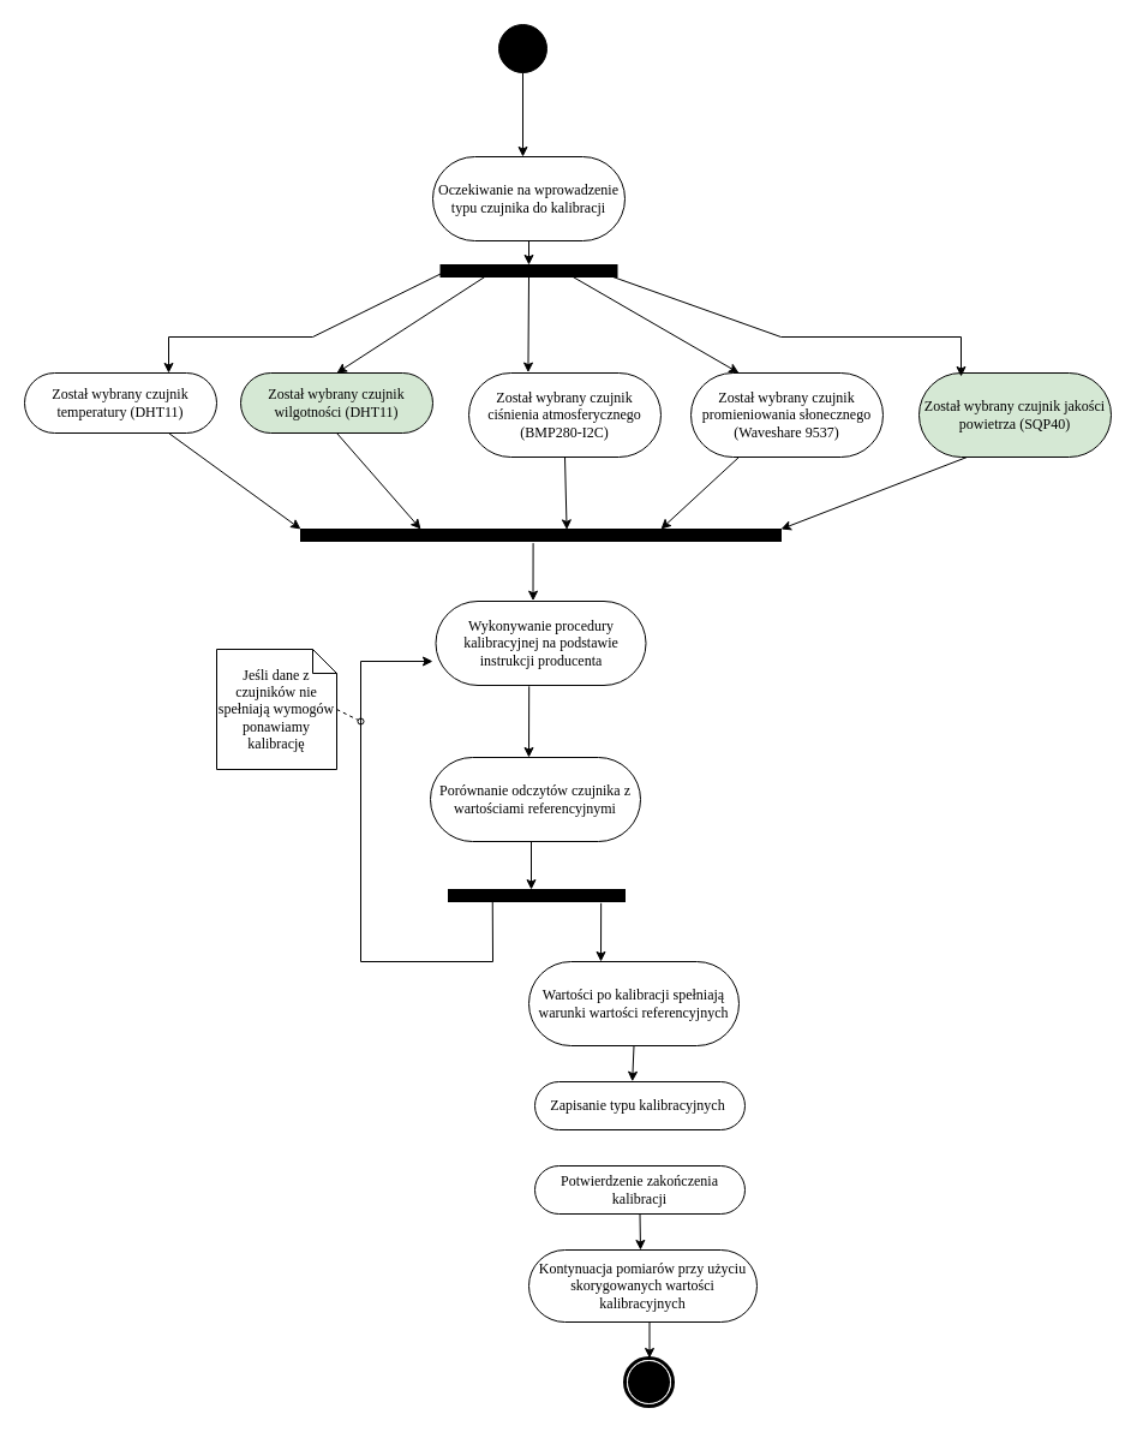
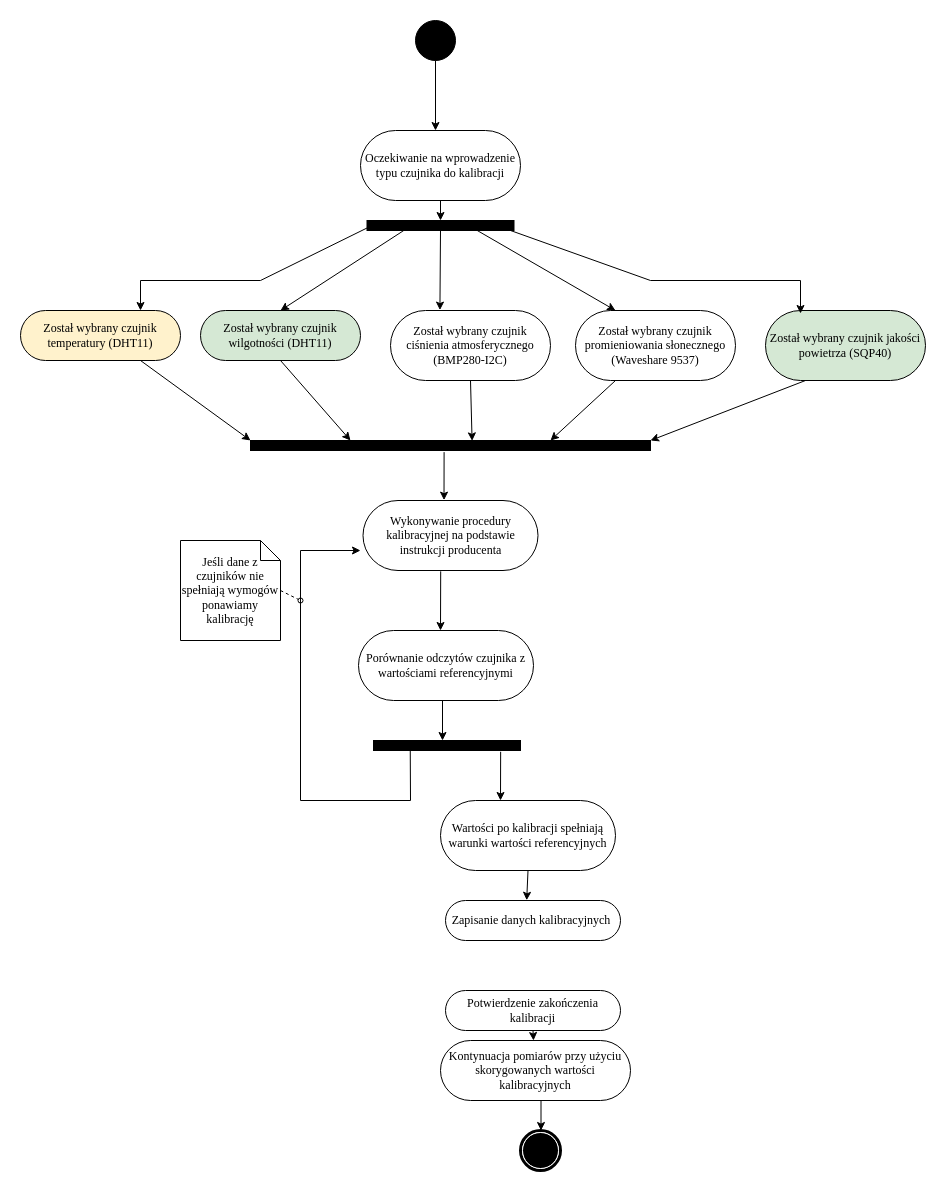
  <mxCell id="0" />
  <mxCell id="1" parent="0" />
  <mxCell id="2" value="" style="ellipse;whiteSpace=wrap;html=1;rounded=0;shadow=0;comic=0;labelBackgroundColor=none;strokeWidth=1;fillColor=#000000;fontFamily=Verdana;fontSize=12;align=center;" vertex="1" parent="1"><mxGeometry x="415" y="20" width="40" height="40" as="geometry" /></mxCell>
  <mxCell id="3" value="" style="whiteSpace=wrap;html=1;rounded=0;shadow=0;comic=0;labelBackgroundColor=none;strokeWidth=1;fillColor=#000000;fontFamily=Verdana;fontSize=12;align=center;rotation=0;" vertex="1" parent="1"><mxGeometry x="366.5" y="220" width="147" height="10" as="geometry" /></mxCell>
  <mxCell id="4" value="Oczekiwanie na wprowadzenie typu czujnika do kalibracji" style="rounded=1;whiteSpace=wrap;html=1;shadow=0;comic=0;labelBackgroundColor=none;strokeWidth=1;fontFamily=Verdana;fontSize=12;align=center;arcSize=50;" vertex="1" parent="1"><mxGeometry x="360" y="130" width="160" height="70" as="geometry" /></mxCell>
  <mxCell id="5" value="" style="endArrow=classic;html=1;rounded=0;exitX=0.5;exitY=1;exitDx=0;exitDy=0;" edge="1" parent="1" source="2"><mxGeometry width="50" height="50" relative="1" as="geometry"><mxPoint x="470" y="190" as="sourcePoint" /><mxPoint x="435" y="130" as="targetPoint" /></mxGeometry></mxCell>
  <mxCell id="6" value="" style="endArrow=classic;html=1;rounded=0;exitX=0.5;exitY=1;exitDx=0;exitDy=0;entryX=0.5;entryY=0;entryDx=0;entryDy=0;" edge="1" parent="1" source="4" target="3"><mxGeometry width="50" height="50" relative="1" as="geometry"><mxPoint x="530" y="320" as="sourcePoint" /><mxPoint x="580" y="270" as="targetPoint" /></mxGeometry></mxCell>
- <mxCell id="7" value="Został wybrany czujnik temperatury (DHT11)" style="rounded=1;whiteSpace=wrap;html=1;shadow=0;comic=0;labelBackgroundColor=none;strokeWidth=1;fontFamily=Verdana;fontSize=12;align=center;arcSize=50;" vertex="1" parent="1"><mxGeometry y="310" width="160" height="50" as="geometry" x="20" /></mxCell>
+ <mxCell id="7" value="Został wybrany czujnik temperatury (DHT11)" style="rounded=1;whiteSpace=wrap;html=1;shadow=0;comic=0;labelBackgroundColor=none;strokeWidth=1;fontFamily=Verdana;fontSize=12;align=center;arcSize=50;fillColor=#fff2cc;" vertex="1" parent="1"><mxGeometry y="310" width="160" height="50" as="geometry" x="20" /></mxCell>
  <mxCell id="8" value="Został wybrany czujnik wilgotności (DHT11)" style="rounded=1;whiteSpace=wrap;html=1;shadow=0;comic=0;labelBackgroundColor=none;strokeWidth=1;fontFamily=Verdana;fontSize=12;align=center;arcSize=50;fillColor=#d5e8d4;" vertex="1" parent="1"><mxGeometry x="200" y="310" width="160" height="50" as="geometry" /></mxCell>
  <mxCell id="9" value="Został wybrany czujnik ciśnienia atmosferycznego (BMP280-I2C)" style="rounded=1;whiteSpace=wrap;html=1;shadow=0;comic=0;labelBackgroundColor=none;strokeWidth=1;fontFamily=Verdana;fontSize=12;align=center;arcSize=50;" vertex="1" parent="1"><mxGeometry x="390" y="310" width="160" height="70" as="geometry" /></mxCell>
  <mxCell id="10" value="Został wybrany czujnik promieniowania słonecznego (Waveshare 9537)" style="rounded=1;whiteSpace=wrap;html=1;shadow=0;comic=0;labelBackgroundColor=none;strokeWidth=1;fontFamily=Verdana;fontSize=12;align=center;arcSize=50;" vertex="1" parent="1"><mxGeometry x="575" y="310" width="160" height="70" as="geometry" /></mxCell>
  <mxCell id="11" value="Został wybrany czujnik jakości powietrza (SQP40)" style="rounded=1;whiteSpace=wrap;html=1;shadow=0;comic=0;labelBackgroundColor=none;strokeWidth=1;fontFamily=Verdana;fontSize=12;align=center;arcSize=50;fillColor=#d5e8d4;" vertex="1" parent="1"><mxGeometry x="765" y="310" width="160" height="70" as="geometry" /></mxCell>
  <mxCell id="12" value="" style="endArrow=classic;html=1;rounded=0;entryX=0.75;entryY=0;entryDx=0;entryDy=0;exitX=0;exitY=0.75;exitDx=0;exitDy=0;" edge="1" parent="1" source="3" target="7"><mxGeometry width="50" height="50" relative="1" as="geometry"><mxPoint x="480" y="240" as="sourcePoint" /><mxPoint x="530" y="190" as="targetPoint" /><Array as="points"><mxPoint x="260" y="280" /><mxPoint x="140" y="280" /></Array></mxGeometry></mxCell>
  <mxCell id="13" value="" style="endArrow=classic;html=1;rounded=0;entryX=0.5;entryY=0;entryDx=0;entryDy=0;exitX=0.25;exitY=1;exitDx=0;exitDy=0;" edge="1" parent="1" source="3" target="8"><mxGeometry width="50" height="50" relative="1" as="geometry"><mxPoint x="400" y="310" as="sourcePoint" /><mxPoint x="450" y="260" as="targetPoint" /></mxGeometry></mxCell>
  <mxCell id="14" value="" style="endArrow=classic;html=1;rounded=0;exitX=0.5;exitY=1;exitDx=0;exitDy=0;entryX=0.309;entryY=-0.006;entryDx=0;entryDy=0;entryPerimeter=0;" edge="1" parent="1" source="3" target="9"><mxGeometry width="50" height="50" relative="1" as="geometry"><mxPoint x="620" y="260" as="sourcePoint" /><mxPoint x="670" y="210" as="targetPoint" /></mxGeometry></mxCell>
  <mxCell id="15" value="" style="endArrow=classic;html=1;rounded=0;exitX=0.75;exitY=1;exitDx=0;exitDy=0;entryX=0.25;entryY=0;entryDx=0;entryDy=0;" edge="1" parent="1" source="3" target="10"><mxGeometry width="50" height="50" relative="1" as="geometry"><mxPoint x="570" y="280" as="sourcePoint" /><mxPoint x="620" y="230" as="targetPoint" /></mxGeometry></mxCell>
  <mxCell id="16" value="" style="endArrow=classic;html=1;rounded=0;" edge="1" parent="1"><mxGeometry width="50" height="50" relative="1" as="geometry"><mxPoint x="510" y="230" as="sourcePoint" /><mxPoint x="800" y="313" as="targetPoint" /><Array as="points"><mxPoint x="650" y="280" /><mxPoint x="800" y="280" /></Array></mxGeometry></mxCell>
  <mxCell id="17" value="" style="whiteSpace=wrap;html=1;rounded=0;shadow=0;comic=0;labelBackgroundColor=none;strokeWidth=1;fillColor=#000000;fontFamily=Verdana;fontSize=12;align=center;rotation=0;" vertex="1" parent="1"><mxGeometry x="250" y="440" width="400" height="10" as="geometry" /></mxCell>
  <mxCell id="18" value="" style="endArrow=classic;html=1;rounded=0;exitX=0.75;exitY=1;exitDx=0;exitDy=0;entryX=0;entryY=0;entryDx=0;entryDy=0;" edge="1" parent="1" source="7" target="17"><mxGeometry width="50" height="50" relative="1" as="geometry"><mxPoint x="150" y="460" as="sourcePoint" /><mxPoint x="280" y="440" as="targetPoint" /></mxGeometry></mxCell>
  <mxCell id="19" value="" style="endArrow=classic;html=1;rounded=0;exitX=0.5;exitY=1;exitDx=0;exitDy=0;entryX=0.25;entryY=0;entryDx=0;entryDy=0;" edge="1" parent="1" source="8" target="17"><mxGeometry width="50" height="50" relative="1" as="geometry"><mxPoint x="420" y="610" as="sourcePoint" /><mxPoint x="470" y="560" as="targetPoint" /></mxGeometry></mxCell>
  <mxCell id="20" value="" style="endArrow=classic;html=1;rounded=0;exitX=0.5;exitY=1;exitDx=0;exitDy=0;entryX=0.554;entryY=0.037;entryDx=0;entryDy=0;entryPerimeter=0;" edge="1" parent="1" source="9" target="17"><mxGeometry width="50" height="50" relative="1" as="geometry"><mxPoint x="410" y="570" as="sourcePoint" /><mxPoint x="460" y="520" as="targetPoint" /></mxGeometry></mxCell>
  <mxCell id="21" value="" style="endArrow=classic;html=1;rounded=0;exitX=0.25;exitY=1;exitDx=0;exitDy=0;entryX=0.75;entryY=0;entryDx=0;entryDy=0;" edge="1" parent="1" source="10" target="17"><mxGeometry width="50" height="50" relative="1" as="geometry"><mxPoint x="530" y="610" as="sourcePoint" /><mxPoint x="580" y="560" as="targetPoint" /></mxGeometry></mxCell>
  <mxCell id="22" value="" style="endArrow=classic;html=1;rounded=0;exitX=0.25;exitY=1;exitDx=0;exitDy=0;entryX=1;entryY=0;entryDx=0;entryDy=0;" edge="1" parent="1" source="11" target="17"><mxGeometry width="50" height="50" relative="1" as="geometry"><mxPoint x="640" y="580" as="sourcePoint" /><mxPoint x="690" y="530" as="targetPoint" /></mxGeometry></mxCell>
  <mxCell id="23" value="Wykonywanie procedury kalibracyjnej na podstawie instrukcji producenta" style="rounded=1;whiteSpace=wrap;html=1;shadow=0;comic=0;labelBackgroundColor=none;strokeWidth=1;fontFamily=Verdana;fontSize=12;align=center;arcSize=50;" vertex="1" parent="1"><mxGeometry x="362.5" y="500" width="175" height="70" as="geometry" /></mxCell>
  <mxCell id="24" value="" style="endArrow=classic;html=1;rounded=0;exitX=0.484;exitY=1.164;exitDx=0;exitDy=0;exitPerimeter=0;entryX=0.463;entryY=-0.005;entryDx=0;entryDy=0;entryPerimeter=0;" edge="1" parent="1" source="17" target="23"><mxGeometry width="50" height="50" relative="1" as="geometry"><mxPoint x="480" y="680" as="sourcePoint" /><mxPoint x="530" y="630" as="targetPoint" /></mxGeometry></mxCell>
  <mxCell id="25" value="" style="endArrow=classic;html=1;rounded=0;exitX=0.444;exitY=1.012;exitDx=0;exitDy=0;exitPerimeter=0;" edge="1" parent="1" source="23"><mxGeometry width="50" height="50" relative="1" as="geometry"><mxPoint x="450" y="640" as="sourcePoint" /><mxPoint x="440" y="630" as="targetPoint" /></mxGeometry></mxCell>
  <mxCell id="26" value="Porównanie odczytów czujnika z wartościami referencyjnymi" style="rounded=1;whiteSpace=wrap;html=1;shadow=0;comic=0;labelBackgroundColor=none;strokeWidth=1;fontFamily=Verdana;fontSize=12;align=center;arcSize=50;" vertex="1" parent="1"><mxGeometry x="358" y="630" width="175" height="70" as="geometry" /></mxCell>
  <mxCell id="27" value="" style="endArrow=classic;html=1;rounded=0;exitX=0.444;exitY=1.012;exitDx=0;exitDy=0;exitPerimeter=0;" edge="1" parent="1"><mxGeometry width="50" height="50" relative="1" as="geometry"><mxPoint x="442" y="700" as="sourcePoint" /><mxPoint x="442" y="740" as="targetPoint" /></mxGeometry></mxCell>
  <mxCell id="28" value="Wartości po kalibracji spełniają warunki wartości referencyjnych" style="rounded=1;whiteSpace=wrap;html=1;shadow=0;comic=0;labelBackgroundColor=none;strokeWidth=1;fontFamily=Verdana;fontSize=12;align=center;arcSize=50;" vertex="1" parent="1"><mxGeometry x="440" y="800" width="175" height="70" as="geometry" /></mxCell>
  <mxCell id="29" value="" style="whiteSpace=wrap;html=1;rounded=0;shadow=0;comic=0;labelBackgroundColor=none;strokeWidth=1;fillColor=#000000;fontFamily=Verdana;fontSize=12;align=center;rotation=0;" vertex="1" parent="1"><mxGeometry x="373" y="740" width="147" height="10" as="geometry" /></mxCell>
  <mxCell id="30" value="" style="endArrow=classic;html=1;rounded=0;exitX=0.25;exitY=1;exitDx=0;exitDy=0;" edge="1" parent="1" source="29"><mxGeometry width="50" height="50" relative="1" as="geometry"><mxPoint x="220" y="890" as="sourcePoint" /><mxPoint x="360" y="550" as="targetPoint" /><Array as="points"><mxPoint x="410" y="800" /><mxPoint x="300" y="800" /><mxPoint x="300" y="550" /></Array></mxGeometry></mxCell>
  <mxCell id="31" value="Jeśli dane z czujników nie spełniają wymogów ponawiamy kalibrację" style="shape=note;whiteSpace=wrap;html=1;rounded=0;shadow=0;comic=0;labelBackgroundColor=none;strokeWidth=1;fontFamily=Verdana;fontSize=12;align=center;size=20;" vertex="1" parent="1"><mxGeometry x="180" y="540" width="100" height="100" as="geometry" /></mxCell>
  <mxCell id="32" value="" style="endArrow=classic;html=1;rounded=0;exitX=0.865;exitY=1.128;exitDx=0;exitDy=0;exitPerimeter=0;" edge="1" parent="1" source="29"><mxGeometry width="50" height="50" relative="1" as="geometry"><mxPoint x="500" y="760" as="sourcePoint" /><mxPoint x="500" y="800" as="targetPoint" /></mxGeometry></mxCell>
  <mxCell id="33" style="edgeStyle=none;rounded=0;html=1;labelBackgroundColor=none;startArrow=none;startFill=0;startSize=5;endArrow=oval;endFill=0;endSize=5;jettySize=auto;orthogonalLoop=1;strokeWidth=1;fontFamily=Verdana;fontSize=12;dashed=1;" edge="1" parent="1"><mxGeometry relative="1" as="geometry"><mxPoint x="300" y="600" as="targetPoint" /><mxPoint x="280" y="590" as="sourcePoint" /></mxGeometry></mxCell>
- <mxCell id="34" value="Zapisanie typu kalibracyjnych&amp;nbsp;" style="rounded=1;whiteSpace=wrap;html=1;shadow=0;comic=0;labelBackgroundColor=none;strokeWidth=1;fontFamily=Verdana;fontSize=12;align=center;arcSize=50;" vertex="1" parent="1"><mxGeometry x="445" y="900" width="175" height="40" as="geometry" /></mxCell>
+ <mxCell id="34" value="Zapisanie danych kalibracyjnych&amp;nbsp;" style="rounded=1;whiteSpace=wrap;html=1;shadow=0;comic=0;labelBackgroundColor=none;strokeWidth=1;fontFamily=Verdana;fontSize=12;align=center;arcSize=50;" vertex="1" parent="1"><mxGeometry x="445" y="900" width="175" height="40" as="geometry" /></mxCell>
  <mxCell id="35" value="" style="endArrow=classic;html=1;rounded=0;exitX=0.5;exitY=1;exitDx=0;exitDy=0;entryX=0.464;entryY=-0.006;entryDx=0;entryDy=0;entryPerimeter=0;" edge="1" parent="1" source="28" target="34"><mxGeometry width="50" height="50" relative="1" as="geometry"><mxPoint x="310" y="980" as="sourcePoint" /><mxPoint x="360" y="930" as="targetPoint" /></mxGeometry></mxCell>
- <mxCell id="36" value="Potwierdzenie zakończenia kalibracji" style="rounded=1;whiteSpace=wrap;html=1;shadow=0;comic=0;labelBackgroundColor=none;strokeWidth=1;fontFamily=Verdana;fontSize=12;align=center;arcSize=50;" vertex="1" parent="1"><mxGeometry x="445" y="970" width="175" height="40" as="geometry" /></mxCell>
+ <mxCell id="36" value="Potwierdzenie zakończenia kalibracji" style="rounded=1;whiteSpace=wrap;html=1;shadow=0;comic=0;labelBackgroundColor=none;strokeWidth=1;fontFamily=Verdana;fontSize=12;align=center;arcSize=50;" vertex="1" parent="1"><mxGeometry x="445" y="990" width="175" height="40" as="geometry" /></mxCell>
  <mxCell id="37" value="" style="endArrow=classic;html=1;rounded=0;exitX=0.5;exitY=1;exitDx=0;exitDy=0;" edge="1" parent="1" source="36"><mxGeometry width="50" height="50" relative="1" as="geometry"><mxPoint x="530" y="1060" as="sourcePoint" /><mxPoint x="533" y="1040" as="targetPoint" /></mxGeometry></mxCell>
  <mxCell id="38" value="Kontynuacja pomiarów przy użyciu skorygowanych wartości kalibracyjnych" style="rounded=1;whiteSpace=wrap;html=1;shadow=0;comic=0;labelBackgroundColor=none;strokeWidth=1;fontFamily=Verdana;fontSize=12;align=center;arcSize=50;" vertex="1" parent="1"><mxGeometry x="440" y="1040" width="190" height="60" as="geometry" /></mxCell>
  <mxCell id="39" value="" style="shape=mxgraph.bpmn.shape;html=1;verticalLabelPosition=bottom;labelBackgroundColor=#ffffff;verticalAlign=top;perimeter=ellipsePerimeter;outline=end;symbol=terminate;rounded=0;shadow=0;comic=0;strokeWidth=1;fontFamily=Verdana;fontSize=12;align=center;" vertex="1" parent="1"><mxGeometry x="520" y="1130" width="40" height="40" as="geometry" /></mxCell>
  <mxCell id="40" value="" style="endArrow=classic;html=1;rounded=0;exitX=0.5;exitY=1;exitDx=0;exitDy=0;" edge="1" parent="1"><mxGeometry width="50" height="50" relative="1" as="geometry"><mxPoint x="540.5" y="1100" as="sourcePoint" /><mxPoint x="540.5" y="1130" as="targetPoint" /></mxGeometry></mxCell>
